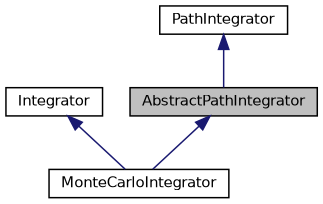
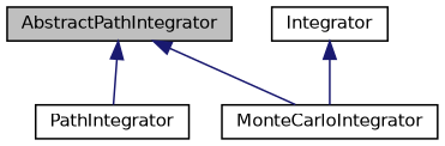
  digraph {
    node [color=black fillcolor=white fontname=Helvetica fontsize=10 shape=box style=filled]
    edge [color=midnightblue dir=back fontname=Helvetica fontsize=10 labelfontname=Helvetica labelfontsize=10 style=solid]
    n1 [fillcolor=grey75 fontcolor=black height=0.2 label=AbstractPathIntegrator width=0.4]
    n2 [height=0.2 label=PathIntegrator width=0.4]
    n3 [height=0.2 label=MonteCarloIntegrator width=0.4]
    n4 [height=0.2 label=Integrator width=0.4]
-   n2 -> n1
+   n1 -> n2
    n1 -> n3
    n4 -> n3
  }
